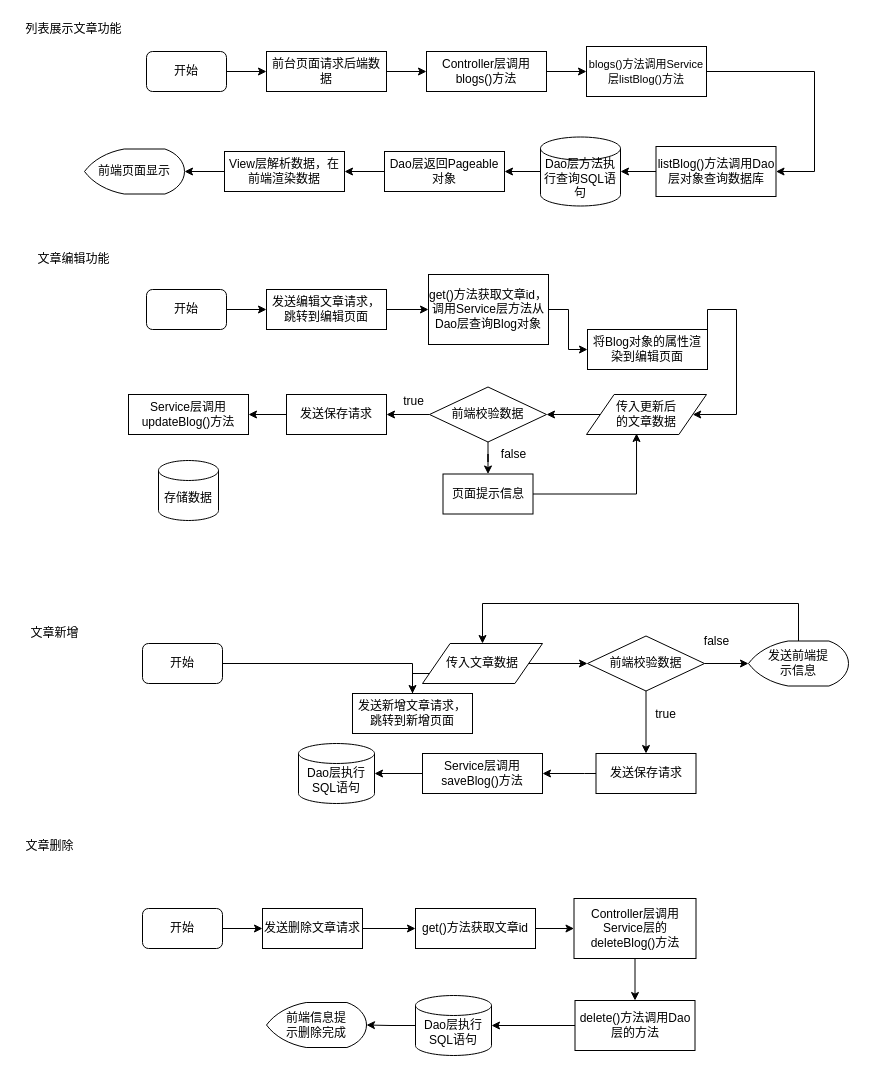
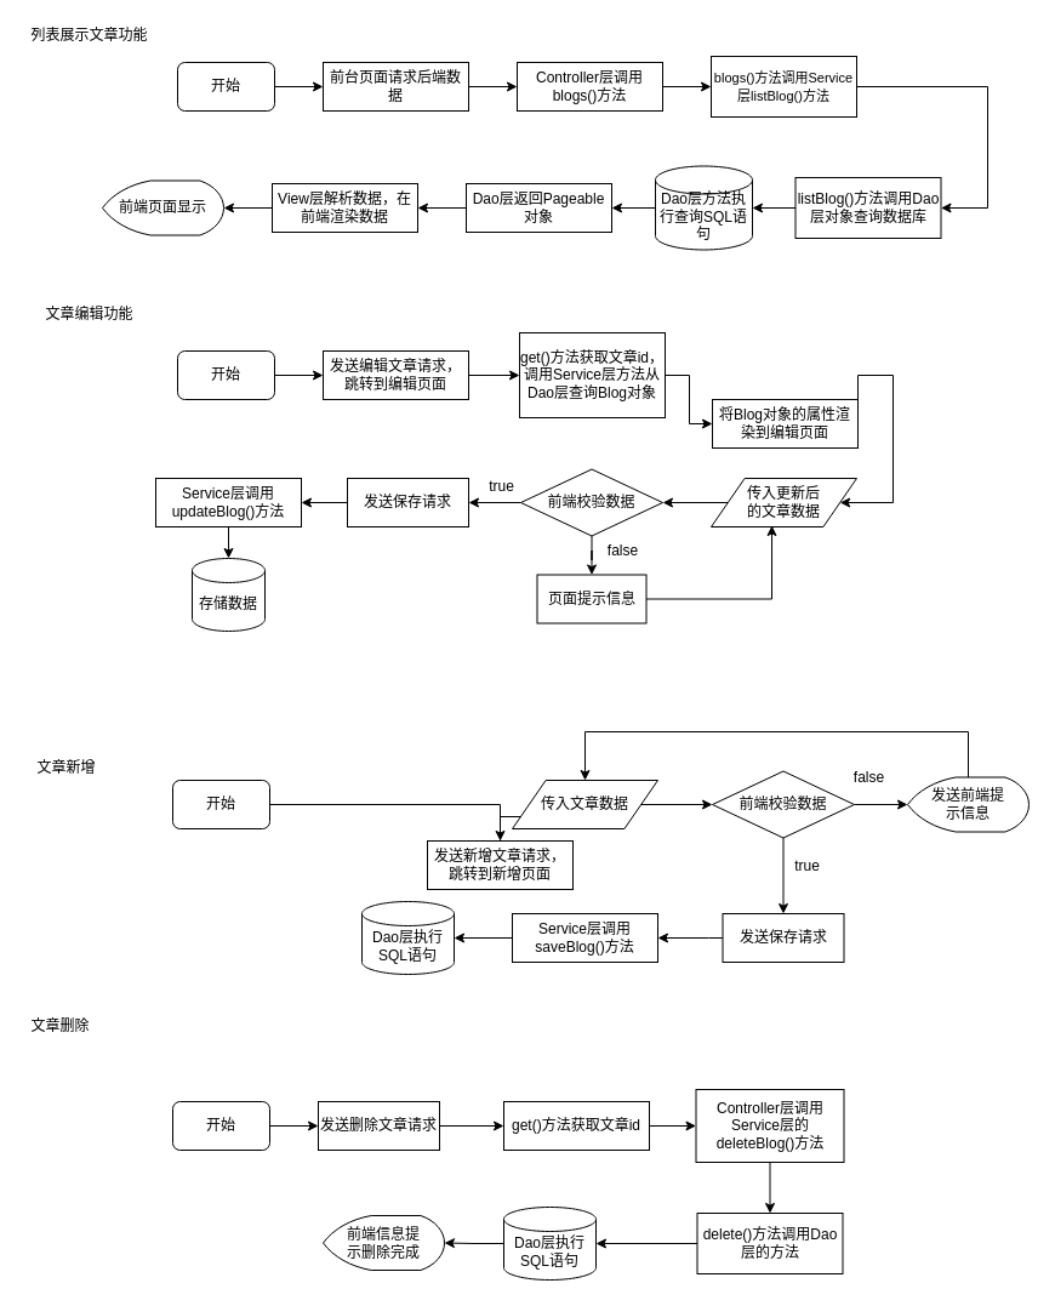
  <mxCell id="0" />
  <mxCell id="1" parent="0" />
  <mxCell id="2" value="" style="edgeStyle=orthogonalEdgeStyle;rounded=0;orthogonalLoop=1;jettySize=auto;html=1;" edge="1" parent="1" source="3" target="5"><mxGeometry relative="1" as="geometry" /></mxCell>
  <mxCell id="3" value="开始" style="rounded=1;whiteSpace=wrap;html=1;fontSize=12;glass=0;strokeWidth=1;shadow=0;" parent="1" vertex="1"><mxGeometry x="146" y="51" width="80" height="40" as="geometry" /></mxCell>
  <mxCell id="4" value="" style="edgeStyle=orthogonalEdgeStyle;rounded=0;orthogonalLoop=1;jettySize=auto;html=1;" edge="1" parent="1" source="5" target="7"><mxGeometry relative="1" as="geometry" /></mxCell>
  <mxCell id="5" value="前台页面请求后端数据" style="whiteSpace=wrap;html=1;rounded=0;glass=0;strokeWidth=1;shadow=0;" vertex="1" parent="1"><mxGeometry x="266" y="51" width="120" height="40" as="geometry" /></mxCell>
  <mxCell id="6" value="" style="edgeStyle=orthogonalEdgeStyle;rounded=0;orthogonalLoop=1;jettySize=auto;html=1;entryX=0;entryY=0.5;entryDx=0;entryDy=0;" edge="1" parent="1" source="7" target="9"><mxGeometry relative="1" as="geometry"><mxPoint x="586" y="71" as="targetPoint" /></mxGeometry></mxCell>
  <mxCell id="7" value="Controller层调用blogs()方法" style="whiteSpace=wrap;html=1;rounded=0;glass=0;strokeWidth=1;shadow=0;" vertex="1" parent="1"><mxGeometry x="426" y="51" width="120" height="40" as="geometry" /></mxCell>
  <mxCell id="8" style="edgeStyle=orthogonalEdgeStyle;rounded=0;orthogonalLoop=1;jettySize=auto;html=1;fontSize=12;entryX=1;entryY=0.5;entryDx=0;entryDy=0;" edge="1" parent="1" source="9" target="11"><mxGeometry relative="1" as="geometry"><mxPoint x="768" y="170" as="targetPoint" /><Array as="points"><mxPoint x="814" y="71" /><mxPoint x="814" y="171" /></Array></mxGeometry></mxCell>
  <mxCell id="9" value="&lt;font style=&quot;font-size: 11px; line-height: 0.8;&quot;&gt;blogs()方法调用Service层listBlog()方法&lt;/font&gt;" style="whiteSpace=wrap;html=1;rounded=0;glass=0;strokeWidth=1;shadow=0;" vertex="1" parent="1"><mxGeometry x="586" y="46" width="120" height="50" as="geometry" /></mxCell>
  <mxCell id="10" value="" style="edgeStyle=orthogonalEdgeStyle;rounded=0;orthogonalLoop=1;jettySize=auto;html=1;fontSize=12;startArrow=none;" edge="1" parent="1" source="74" target="13"><mxGeometry relative="1" as="geometry" /></mxCell>
  <mxCell id="11" value="listBlog()方法调用Dao层对象查询数据库" style="whiteSpace=wrap;html=1;rounded=0;glass=0;strokeWidth=1;shadow=0;" vertex="1" parent="1"><mxGeometry x="655.5" y="146" width="120" height="50" as="geometry" /></mxCell>
  <mxCell id="12" value="" style="edgeStyle=orthogonalEdgeStyle;rounded=0;orthogonalLoop=1;jettySize=auto;html=1;fontSize=12;" edge="1" parent="1" source="13" target="15"><mxGeometry relative="1" as="geometry" /></mxCell>
  <mxCell id="13" value="Dao层返回Pageable对象" style="whiteSpace=wrap;html=1;rounded=0;glass=0;strokeWidth=1;shadow=0;" vertex="1" parent="1"><mxGeometry x="384" y="151" width="120" height="40" as="geometry" /></mxCell>
  <mxCell id="14" style="edgeStyle=orthogonalEdgeStyle;rounded=0;orthogonalLoop=1;jettySize=auto;html=1;entryX=1;entryY=0.5;entryDx=0;entryDy=0;entryPerimeter=0;fontSize=12;" edge="1" parent="1" source="15" target="25"><mxGeometry relative="1" as="geometry" /></mxCell>
  <mxCell id="15" value="View层解析数据，在前端渲染数据" style="whiteSpace=wrap;html=1;rounded=0;glass=0;strokeWidth=1;shadow=0;" vertex="1" parent="1"><mxGeometry x="224" y="151" width="120" height="40" as="geometry" /></mxCell>
  <mxCell id="16" value="" style="edgeStyle=orthogonalEdgeStyle;rounded=0;orthogonalLoop=1;jettySize=auto;html=1;fontSize=12;" edge="1" parent="1" source="17" target="19"><mxGeometry relative="1" as="geometry" /></mxCell>
  <mxCell id="17" value="开始" style="rounded=1;whiteSpace=wrap;html=1;fontSize=12;glass=0;strokeWidth=1;shadow=0;" vertex="1" parent="1"><mxGeometry x="146" y="289" width="80" height="40" as="geometry" /></mxCell>
  <mxCell id="18" value="" style="edgeStyle=orthogonalEdgeStyle;rounded=0;orthogonalLoop=1;jettySize=auto;html=1;fontSize=12;" edge="1" parent="1" source="19" target="21"><mxGeometry relative="1" as="geometry" /></mxCell>
  <mxCell id="19" value="发送编辑文章请求，跳转到编辑页面" style="whiteSpace=wrap;html=1;rounded=0;glass=0;strokeWidth=1;shadow=0;" vertex="1" parent="1"><mxGeometry x="266" y="289" width="120" height="40" as="geometry" /></mxCell>
  <mxCell id="20" value="" style="edgeStyle=orthogonalEdgeStyle;rounded=0;orthogonalLoop=1;jettySize=auto;html=1;fontSize=12;" edge="1" parent="1" source="21" target="23"><mxGeometry relative="1" as="geometry" /></mxCell>
  <mxCell id="21" value="get()方法获取文章id，调用Service层方法从Dao层查询Blog对象" style="whiteSpace=wrap;html=1;rounded=0;glass=0;strokeWidth=1;shadow=0;" vertex="1" parent="1"><mxGeometry x="428" y="274" width="120" height="70" as="geometry" /></mxCell>
  <mxCell id="22" value="" style="edgeStyle=orthogonalEdgeStyle;rounded=0;orthogonalLoop=1;jettySize=auto;html=1;fontSize=12;exitX=1;exitY=0.5;exitDx=0;exitDy=0;entryX=1;entryY=0.5;entryDx=0;entryDy=0;" edge="1" parent="1" source="23" target="28"><mxGeometry relative="1" as="geometry"><mxPoint x="696" y="414" as="targetPoint" /><Array as="points"><mxPoint x="736" y="309" /><mxPoint x="736" y="414" /></Array></mxGeometry></mxCell>
  <mxCell id="23" value="将Blog对象的属性渲染到编辑页面" style="whiteSpace=wrap;html=1;rounded=0;glass=0;strokeWidth=1;shadow=0;" vertex="1" parent="1"><mxGeometry x="587" y="329" width="120" height="40" as="geometry" /></mxCell>
  <mxCell id="24" value="" style="edgeStyle=orthogonalEdgeStyle;rounded=0;orthogonalLoop=1;jettySize=auto;html=1;fontSize=12;exitX=0;exitY=0.5;exitDx=0;exitDy=0;entryX=1;entryY=0.5;entryDx=0;entryDy=0;entryPerimeter=0;" edge="1" parent="1" source="28" target="54"><mxGeometry relative="1" as="geometry"><mxPoint x="596" y="414" as="sourcePoint" /></mxGeometry></mxCell>
  <mxCell id="25" value="前端页面显示" style="strokeWidth=1;html=1;shape=mxgraph.flowchart.display;whiteSpace=wrap;rounded=0;fontSize=12;" vertex="1" parent="1"><mxGeometry x="84" y="148.5" width="100" height="45" as="geometry" /></mxCell>
  <mxCell id="26" value="" style="edgeStyle=orthogonalEdgeStyle;rounded=0;orthogonalLoop=1;jettySize=auto;html=1;fontSize=12;" edge="1" parent="1" source="27" target="30"><mxGeometry relative="1" as="geometry" /></mxCell>
  <mxCell id="27" value="发送保存请求" style="whiteSpace=wrap;html=1;rounded=0;glass=0;strokeWidth=1;shadow=0;" vertex="1" parent="1"><mxGeometry x="286" y="394" width="100" height="40" as="geometry" /></mxCell>
  <mxCell id="28" value="传入更新后&lt;br&gt;的文章数据" style="shape=parallelogram;html=1;strokeWidth=1;perimeter=parallelogramPerimeter;whiteSpace=wrap;rounded=0;arcSize=12;size=0.23;fontSize=12;" vertex="1" parent="1"><mxGeometry x="586" y="394" width="120" height="40" as="geometry" /></mxCell>
+ <mxCell id="29" value="" style="edgeStyle=orthogonalEdgeStyle;rounded=0;orthogonalLoop=1;jettySize=auto;html=1;fontSize=12;" edge="1" parent="1" source="30" target="31"><mxGeometry relative="1" as="geometry" /></mxCell>
  <mxCell id="30" value="Service层调用updateBlog()方法" style="whiteSpace=wrap;html=1;rounded=0;glass=0;strokeWidth=1;shadow=0;" vertex="1" parent="1"><mxGeometry x="128" y="394" width="120" height="40" as="geometry" /></mxCell>
  <mxCell id="31" value="&lt;br&gt;存储数据" style="strokeWidth=1;html=1;shape=mxgraph.flowchart.database;whiteSpace=wrap;rounded=0;fontSize=12;" vertex="1" parent="1"><mxGeometry x="158" y="460" width="60" height="60" as="geometry" /></mxCell>
  <mxCell id="32" value="列表展示文章功能" style="text;html=1;align=center;verticalAlign=middle;resizable=0;points=[];autosize=1;strokeColor=none;fillColor=none;fontSize=12;" vertex="1" parent="1"><mxGeometry x="20" y="20" width="106" height="18" as="geometry" /></mxCell>
  <mxCell id="33" value="文章编辑功能" style="text;html=1;align=center;verticalAlign=middle;resizable=0;points=[];autosize=1;strokeColor=none;fillColor=none;fontSize=12;" vertex="1" parent="1"><mxGeometry x="32" y="250" width="82" height="18" as="geometry" /></mxCell>
  <mxCell id="34" value="" style="edgeStyle=orthogonalEdgeStyle;rounded=0;orthogonalLoop=1;jettySize=auto;html=1;fontSize=12;" edge="1" parent="1" source="35" target="37"><mxGeometry relative="1" as="geometry" /></mxCell>
  <mxCell id="35" value="开始" style="rounded=1;whiteSpace=wrap;html=1;fontSize=12;glass=0;strokeWidth=1;shadow=0;" vertex="1" parent="1"><mxGeometry x="142" y="643" width="80" height="40" as="geometry" /></mxCell>
  <mxCell id="36" style="edgeStyle=orthogonalEdgeStyle;rounded=0;orthogonalLoop=1;jettySize=auto;html=1;fontSize=12;" edge="1" parent="1" source="37" target="41"><mxGeometry relative="1" as="geometry" /></mxCell>
  <mxCell id="37" value="发送新增文章请求，跳转到新增页面" style="whiteSpace=wrap;html=1;rounded=0;glass=0;strokeWidth=1;shadow=0;" vertex="1" parent="1"><mxGeometry x="352" y="693" width="120" height="40" as="geometry" /></mxCell>
  <mxCell id="38" value="文章新增" style="text;html=1;align=center;verticalAlign=middle;resizable=0;points=[];autosize=1;strokeColor=none;fillColor=none;fontSize=12;" vertex="1" parent="1"><mxGeometry x="24" y="623" width="60" height="20" as="geometry" /></mxCell>
  <mxCell id="39" style="edgeStyle=orthogonalEdgeStyle;rounded=0;orthogonalLoop=1;jettySize=auto;html=1;exitX=0.5;exitY=1;exitDx=0;exitDy=0;fontSize=12;startArrow=none;entryX=0.5;entryY=0;entryDx=0;entryDy=0;exitPerimeter=0;" edge="1" parent="1" source="48" target="43"><mxGeometry relative="1" as="geometry"><mxPoint x="794" y="703" as="targetPoint" /></mxGeometry></mxCell>
  <mxCell id="40" value="true" style="edgeLabel;html=1;align=center;verticalAlign=middle;resizable=0;points=[];fontSize=12;" vertex="1" connectable="0" parent="39"><mxGeometry x="-0.472" y="10" relative="1" as="geometry"><mxPoint x="9" y="6" as="offset" /></mxGeometry></mxCell>
  <mxCell id="41" value="传入文章数据" style="shape=parallelogram;html=1;strokeWidth=1;perimeter=parallelogramPerimeter;whiteSpace=wrap;rounded=0;arcSize=12;size=0.23;fontSize=12;" vertex="1" parent="1"><mxGeometry x="422" y="643" width="120" height="40" as="geometry" /></mxCell>
  <mxCell id="42" value="" style="edgeStyle=orthogonalEdgeStyle;rounded=0;orthogonalLoop=1;jettySize=auto;html=1;fontSize=12;exitX=0;exitY=0.5;exitDx=0;exitDy=0;" edge="1" parent="1" source="43" target="45"><mxGeometry relative="1" as="geometry"><Array as="points"><mxPoint x="584" y="773" /><mxPoint x="584" y="773" /></Array></mxGeometry></mxCell>
  <mxCell id="43" value="发送保存请求" style="whiteSpace=wrap;html=1;rounded=0;glass=0;strokeWidth=1;shadow=0;" vertex="1" parent="1"><mxGeometry x="595.5" y="753" width="100" height="40" as="geometry" /></mxCell>
  <mxCell id="44" value="" style="edgeStyle=orthogonalEdgeStyle;rounded=0;orthogonalLoop=1;jettySize=auto;html=1;fontSize=12;exitX=0;exitY=0.5;exitDx=0;exitDy=0;entryX=1;entryY=0.5;entryDx=0;entryDy=0;entryPerimeter=0;" edge="1" parent="1" source="45" target="46"><mxGeometry relative="1" as="geometry"><mxPoint x="486" y="793" as="targetPoint" /></mxGeometry></mxCell>
  <mxCell id="45" value="Service层调用saveBlog()方法" style="whiteSpace=wrap;html=1;rounded=0;glass=0;strokeWidth=1;shadow=0;" vertex="1" parent="1"><mxGeometry x="422" y="753" width="120" height="40" as="geometry" /></mxCell>
  <mxCell id="46" value="&lt;br&gt;Dao层执行SQL语句" style="strokeWidth=1;html=1;shape=mxgraph.flowchart.database;whiteSpace=wrap;rounded=0;fontSize=12;" vertex="1" parent="1"><mxGeometry x="298" y="743" width="76" height="60" as="geometry" /></mxCell>
  <mxCell id="47" value="" style="edgeStyle=orthogonalEdgeStyle;rounded=0;orthogonalLoop=1;jettySize=auto;html=1;fontSize=12;endArrow=classic;endFill=1;entryX=0;entryY=0.5;entryDx=0;entryDy=0;entryPerimeter=0;" edge="1" parent="1" source="48" target="73"><mxGeometry relative="1" as="geometry"><mxPoint x="744" y="663" as="targetPoint" /></mxGeometry></mxCell>
  <mxCell id="48" value="前端校验数据" style="strokeWidth=1;html=1;shape=mxgraph.flowchart.decision;whiteSpace=wrap;rounded=0;fontSize=12;" vertex="1" parent="1"><mxGeometry x="587" y="635.5" width="117" height="55" as="geometry" /></mxCell>
  <mxCell id="49" value="" style="edgeStyle=orthogonalEdgeStyle;rounded=0;orthogonalLoop=1;jettySize=auto;html=1;exitX=1;exitY=0.5;exitDx=0;exitDy=0;fontSize=12;endArrow=classic;endFill=1;" edge="1" parent="1" source="41" target="48"><mxGeometry relative="1" as="geometry"><mxPoint x="528.2" y="663" as="sourcePoint" /><mxPoint x="904" y="663" as="targetPoint" /><Array as="points" /></mxGeometry></mxCell>
  <mxCell id="50" style="edgeStyle=orthogonalEdgeStyle;rounded=0;orthogonalLoop=1;jettySize=auto;html=1;entryX=0.5;entryY=0;entryDx=0;entryDy=0;fontSize=12;endArrow=classic;endFill=1;exitX=0.5;exitY=0;exitDx=0;exitDy=0;exitPerimeter=0;" edge="1" parent="1" source="73" target="41"><mxGeometry relative="1" as="geometry"><mxPoint x="828" y="600" as="sourcePoint" /><Array as="points"><mxPoint x="798" y="603" /><mxPoint x="482" y="603" /></Array></mxGeometry></mxCell>
  <mxCell id="51" value="false" style="text;html=1;align=center;verticalAlign=middle;resizable=0;points=[];autosize=1;strokeColor=none;fillColor=none;fontSize=12;" vertex="1" parent="1"><mxGeometry x="695.5" y="630.5" width="40" height="20" as="geometry" /></mxCell>
  <mxCell id="52" value="" style="edgeStyle=orthogonalEdgeStyle;rounded=0;orthogonalLoop=1;jettySize=auto;html=1;fontSize=12;endArrow=classic;endFill=1;exitX=0.5;exitY=1;exitDx=0;exitDy=0;exitPerimeter=0;" edge="1" parent="1" source="54" target="56"><mxGeometry relative="1" as="geometry" /></mxCell>
  <mxCell id="53" style="edgeStyle=orthogonalEdgeStyle;rounded=0;orthogonalLoop=1;jettySize=auto;html=1;fontSize=12;endArrow=classic;endFill=1;" edge="1" parent="1" source="54" target="27"><mxGeometry relative="1" as="geometry" /></mxCell>
  <mxCell id="54" value="前端校验数据" style="strokeWidth=1;html=1;shape=mxgraph.flowchart.decision;whiteSpace=wrap;rounded=0;fontSize=12;" vertex="1" parent="1"><mxGeometry x="429" y="386.5" width="117" height="55" as="geometry" /></mxCell>
  <mxCell id="55" style="edgeStyle=orthogonalEdgeStyle;rounded=0;orthogonalLoop=1;jettySize=auto;html=1;fontSize=12;endArrow=classic;endFill=1;entryX=0.417;entryY=0.975;entryDx=0;entryDy=0;entryPerimeter=0;" edge="1" parent="1" source="56" target="28"><mxGeometry relative="1" as="geometry"><mxPoint x="593" y="493.5" as="targetPoint" /></mxGeometry></mxCell>
  <mxCell id="56" value="页面提示信息" style="whiteSpace=wrap;html=1;strokeWidth=1;rounded=0;" vertex="1" parent="1"><mxGeometry x="442.5" y="473.5" width="90" height="40" as="geometry" /></mxCell>
  <mxCell id="57" value="false" style="text;html=1;align=center;verticalAlign=middle;resizable=0;points=[];autosize=1;strokeColor=none;fillColor=none;fontSize=12;" vertex="1" parent="1"><mxGeometry x="492.5" y="444" width="40" height="20" as="geometry" /></mxCell>
  <mxCell id="58" value="true" style="text;html=1;align=center;verticalAlign=middle;resizable=0;points=[];autosize=1;strokeColor=none;fillColor=none;fontSize=12;" vertex="1" parent="1"><mxGeometry x="397" y="392" width="31" height="18" as="geometry" /></mxCell>
  <mxCell id="59" value="" style="edgeStyle=orthogonalEdgeStyle;rounded=0;orthogonalLoop=1;jettySize=auto;html=1;fontSize=12;" edge="1" parent="1" source="60" target="62"><mxGeometry relative="1" as="geometry" /></mxCell>
  <mxCell id="60" value="开始" style="rounded=1;whiteSpace=wrap;html=1;fontSize=12;glass=0;strokeWidth=1;shadow=0;" vertex="1" parent="1"><mxGeometry x="142" y="908" width="80" height="40" as="geometry" /></mxCell>
  <mxCell id="61" style="edgeStyle=orthogonalEdgeStyle;rounded=0;orthogonalLoop=1;jettySize=auto;html=1;entryX=0;entryY=0.5;entryDx=0;entryDy=0;fontSize=12;endArrow=classic;endFill=1;" edge="1" parent="1" source="62" target="65"><mxGeometry relative="1" as="geometry" /></mxCell>
  <mxCell id="62" value="发送删除文章请求" style="whiteSpace=wrap;html=1;rounded=0;glass=0;strokeWidth=1;shadow=0;" vertex="1" parent="1"><mxGeometry x="262" y="908" width="100" height="40" as="geometry" /></mxCell>
  <mxCell id="63" value="文章删除" style="text;html=1;align=center;verticalAlign=middle;resizable=0;points=[];autosize=1;strokeColor=none;fillColor=none;fontSize=12;" vertex="1" parent="1"><mxGeometry x="20" y="837" width="58" height="18" as="geometry" /></mxCell>
  <mxCell id="64" value="" style="edgeStyle=orthogonalEdgeStyle;rounded=0;orthogonalLoop=1;jettySize=auto;html=1;fontSize=12;endArrow=classic;endFill=1;" edge="1" parent="1" source="65" target="67"><mxGeometry relative="1" as="geometry" /></mxCell>
  <mxCell id="65" value="get()方法获取文章id" style="whiteSpace=wrap;html=1;rounded=0;glass=0;strokeWidth=1;shadow=0;" vertex="1" parent="1"><mxGeometry x="415" y="908" width="120" height="40" as="geometry" /></mxCell>
  <mxCell id="66" value="" style="edgeStyle=orthogonalEdgeStyle;rounded=0;orthogonalLoop=1;jettySize=auto;html=1;fontSize=12;endArrow=classic;endFill=1;" edge="1" parent="1" source="67" target="69"><mxGeometry relative="1" as="geometry" /></mxCell>
  <mxCell id="67" value="Controller层调用Service层的deleteBlog()方法" style="whiteSpace=wrap;html=1;rounded=0;glass=0;strokeWidth=1;shadow=0;" vertex="1" parent="1"><mxGeometry x="573.5" y="898" width="122" height="60" as="geometry" /></mxCell>
  <mxCell id="68" style="edgeStyle=orthogonalEdgeStyle;rounded=0;orthogonalLoop=1;jettySize=auto;html=1;fontSize=12;endArrow=classic;endFill=1;" edge="1" parent="1" source="69" target="71"><mxGeometry relative="1" as="geometry" /></mxCell>
  <mxCell id="69" value="delete()方法调用Dao层的方法" style="whiteSpace=wrap;html=1;rounded=0;glass=0;strokeWidth=1;shadow=0;" vertex="1" parent="1"><mxGeometry x="574.5" y="1000" width="120" height="50" as="geometry" /></mxCell>
  <mxCell id="70" style="edgeStyle=orthogonalEdgeStyle;rounded=0;orthogonalLoop=1;jettySize=auto;html=1;entryX=1;entryY=0.5;entryDx=0;entryDy=0;entryPerimeter=0;fontSize=12;endArrow=classic;endFill=1;" edge="1" parent="1" source="71" target="72"><mxGeometry relative="1" as="geometry" /></mxCell>
  <mxCell id="71" value="&lt;br&gt;Dao层执行SQL语句" style="strokeWidth=1;html=1;shape=mxgraph.flowchart.database;whiteSpace=wrap;rounded=0;fontSize=12;" vertex="1" parent="1"><mxGeometry x="415" y="995" width="76" height="60" as="geometry" /></mxCell>
  <mxCell id="72" value="前端信息提&lt;br&gt;示删除完成" style="strokeWidth=1;html=1;shape=mxgraph.flowchart.display;whiteSpace=wrap;rounded=0;fontSize=12;" vertex="1" parent="1"><mxGeometry x="266" y="1002" width="100" height="45" as="geometry" /></mxCell>
  <mxCell id="73" value="发送前端提&lt;br&gt;示信息" style="strokeWidth=1;html=1;shape=mxgraph.flowchart.display;whiteSpace=wrap;rounded=0;fontSize=12;" vertex="1" parent="1"><mxGeometry x="748" y="640.5" width="100" height="45" as="geometry" /></mxCell>
  <mxCell id="74" value="&lt;br&gt;Dao层方法执行查询SQL语句" style="strokeWidth=1;html=1;shape=mxgraph.flowchart.database;whiteSpace=wrap;" vertex="1" parent="1"><mxGeometry x="540" y="136.5" width="80" height="69" as="geometry" /></mxCell>
  <mxCell id="75" value="" style="edgeStyle=orthogonalEdgeStyle;rounded=0;orthogonalLoop=1;jettySize=auto;html=1;fontSize=12;endArrow=classic;startArrow=none;startFill=0;endFill=1;" edge="1" parent="1" source="11" target="74"><mxGeometry relative="1" as="geometry"><mxPoint x="655.5" y="171" as="sourcePoint" /><mxPoint x="432" y="171" as="targetPoint" /></mxGeometry></mxCell>
